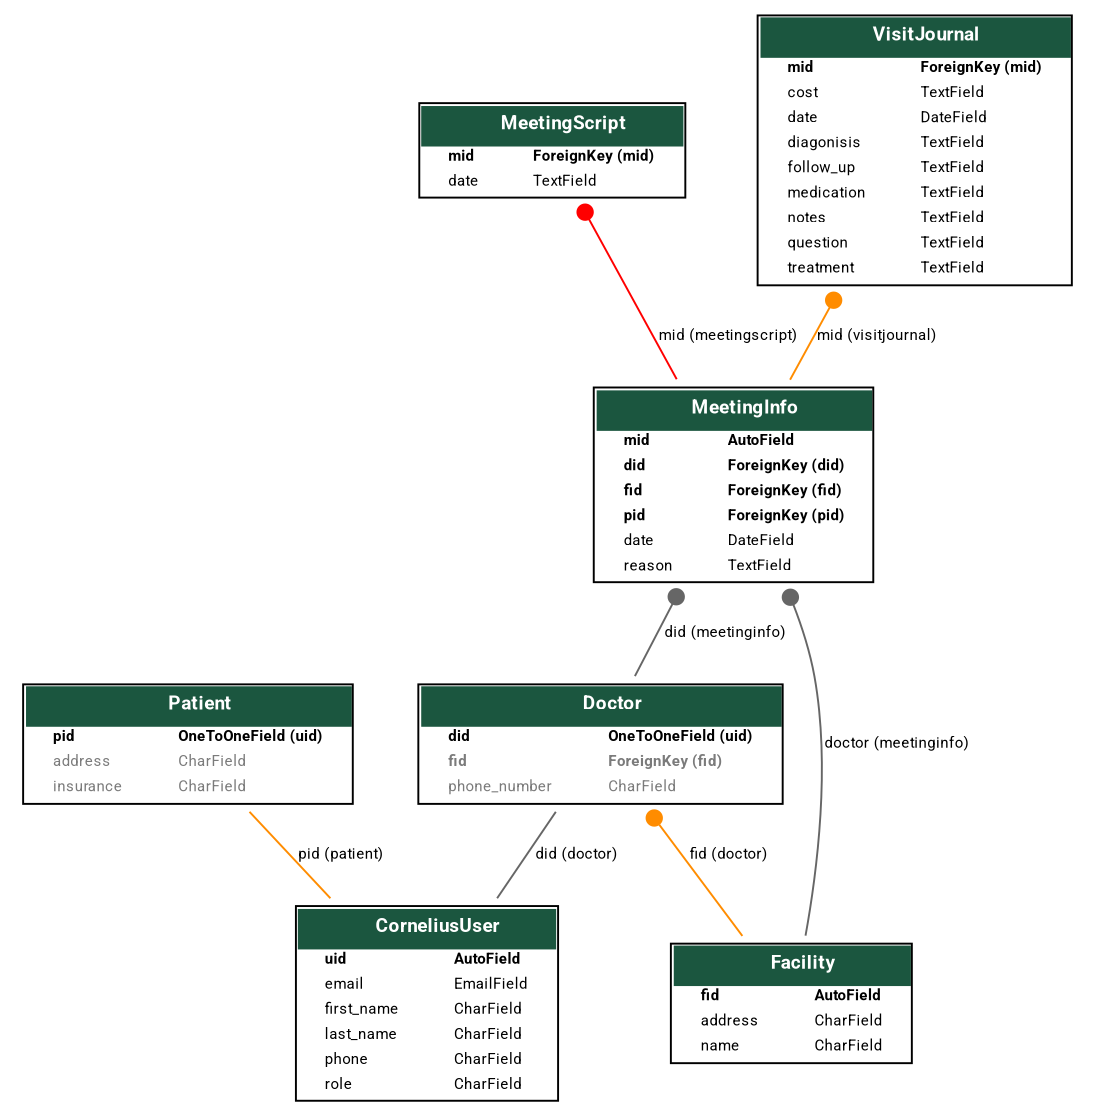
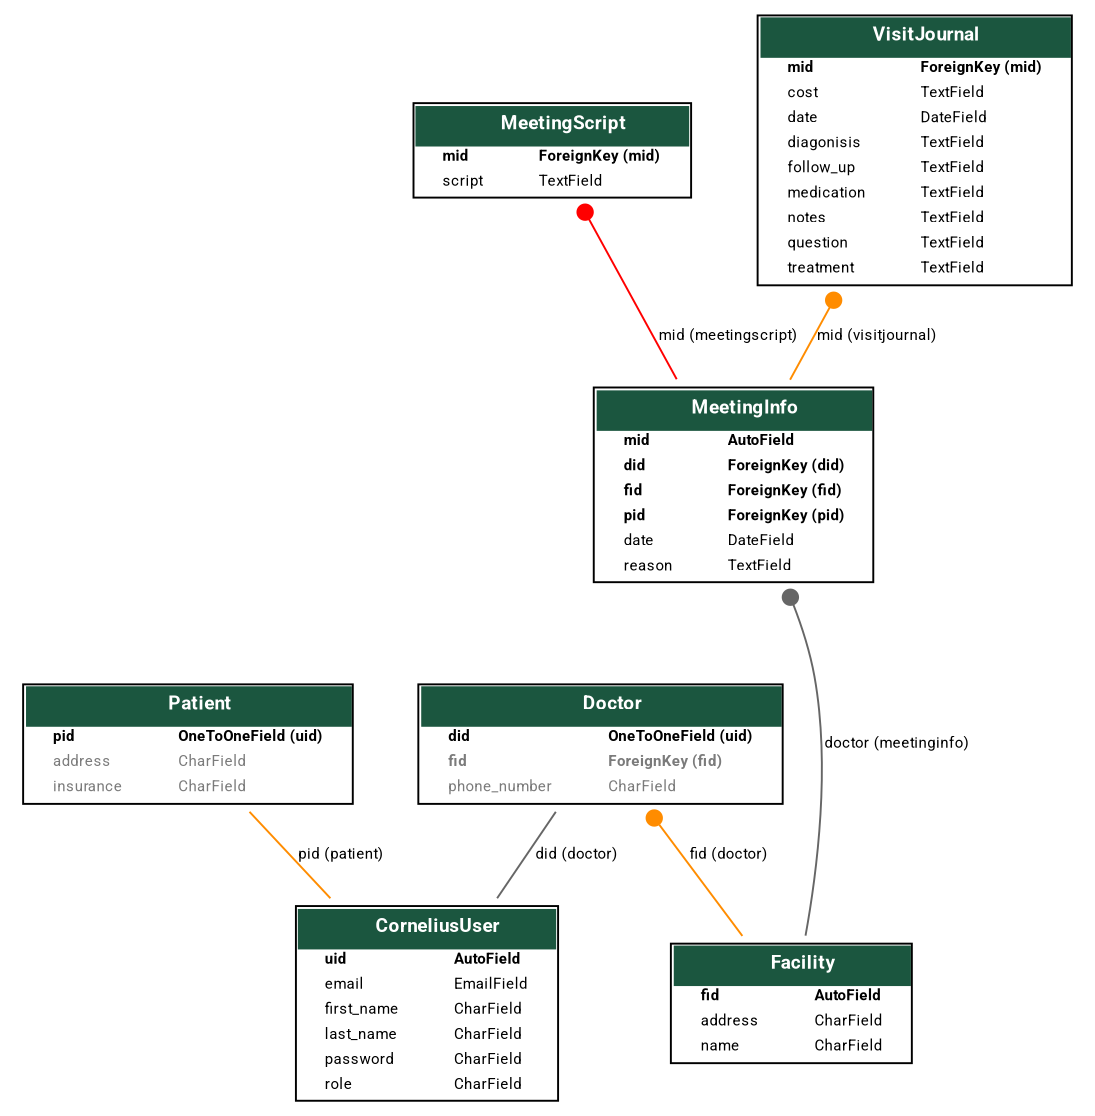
  digraph {
    fontname=Roboto
    fontsize=8
    splines=true
    node [fontname=Roboto fontsize=8 shape=plaintext]
    edge [arrowhead=none arrowtail=dot color=gray40 dir=both fontname=Roboto fontsize=8]
-   n1 [label=<     <TABLE BGCOLOR="white" BORDER="1" CELLBORDER="0" CELLSPACING="0">     <TR><TD COLSPAN="2" CELLPADDING="5" ALIGN="CENTER" BGCOLOR="#1b563f">     <FONT FACE="Roboto" COLOR="white" POINT-SIZE="10"><B>     CorneliusUser     </B></FONT></TD></TR>           <TR><TD ALIGN="LEFT" BORDER="0">     <FONT FACE="Roboto"><B>uid</B></FONT>     </TD><TD ALIGN="LEFT">     <FONT FACE="Roboto"><B>AutoField</B></FONT>     </TD></TR>              <TR><TD ALIGN="LEFT" BORDER="0">     <FONT FACE="Roboto">email</FONT>     </TD><TD ALIGN="LEFT">     <FONT FACE="Roboto">EmailField</FONT>     </TD></TR>              <TR><TD ALIGN="LEFT" BORDER="0">     <FONT FACE="Roboto">first_name</FONT>     </TD><TD ALIGN="LEFT">     <FONT FACE="Roboto">CharField</FONT>     </TD></TR>              <TR><TD ALIGN="LEFT" BORDER="0">     <FONT FACE="Roboto">last_name</FONT>     </TD><TD ALIGN="LEFT">     <FONT FACE="Roboto">CharField</FONT>     </TD></TR>              <TR><TD ALIGN="LEFT" BORDER="0">     <FONT FACE="Roboto">phone</FONT>     </TD><TD ALIGN="LEFT">     <FONT FACE="Roboto">CharField</FONT>     </TD></TR>              <TR><TD ALIGN="LEFT" BORDER="0">     <FONT FACE="Roboto">role</FONT>     </TD><TD ALIGN="LEFT">     <FONT FACE="Roboto">CharField</FONT>     </TD></TR>           </TABLE>     >]
+   n1 [label=<     <TABLE BGCOLOR="white" BORDER="1" CELLBORDER="0" CELLSPACING="0">     <TR><TD COLSPAN="2" CELLPADDING="5" ALIGN="CENTER" BGCOLOR="#1b563f">     <FONT FACE="Roboto" COLOR="white" POINT-SIZE="10"><B>     CorneliusUser     </B></FONT></TD></TR>           <TR><TD ALIGN="LEFT" BORDER="0">     <FONT FACE="Roboto"><B>uid</B></FONT>     </TD><TD ALIGN="LEFT">     <FONT FACE="Roboto"><B>AutoField</B></FONT>     </TD></TR>              <TR><TD ALIGN="LEFT" BORDER="0">     <FONT FACE="Roboto">email</FONT>     </TD><TD ALIGN="LEFT">     <FONT FACE="Roboto">EmailField</FONT>     </TD></TR>              <TR><TD ALIGN="LEFT" BORDER="0">     <FONT FACE="Roboto">first_name</FONT>     </TD><TD ALIGN="LEFT">     <FONT FACE="Roboto">CharField</FONT>     </TD></TR>              <TR><TD ALIGN="LEFT" BORDER="0">     <FONT FACE="Roboto">last_name</FONT>     </TD><TD ALIGN="LEFT">     <FONT FACE="Roboto">CharField</FONT>     </TD></TR>              <TR><TD ALIGN="LEFT" BORDER="0">     <FONT FACE="Roboto">password</FONT>     </TD><TD ALIGN="LEFT">     <FONT FACE="Roboto">CharField</FONT>     </TD></TR>              <TR><TD ALIGN="LEFT" BORDER="0">     <FONT FACE="Roboto">role</FONT>     </TD><TD ALIGN="LEFT">     <FONT FACE="Roboto">CharField</FONT>     </TD></TR>           </TABLE>     >]
    n2 [label=<     <TABLE BGCOLOR="white" BORDER="1" CELLBORDER="0" CELLSPACING="0">     <TR><TD COLSPAN="2" CELLPADDING="5" ALIGN="CENTER" BGCOLOR="#1b563f">     <FONT FACE="Roboto" COLOR="white" POINT-SIZE="10"><B>     Doctor     </B></FONT></TD></TR>           <TR><TD ALIGN="LEFT" BORDER="0">     <FONT FACE="Roboto"><B>did</B></FONT>     </TD><TD ALIGN="LEFT">     <FONT FACE="Roboto"><B>OneToOneField (uid)</B></FONT>     </TD></TR>              <TR><TD ALIGN="LEFT" BORDER="0">     <FONT COLOR="#7B7B7B" FACE="Roboto"><B>fid</B></FONT>     </TD><TD ALIGN="LEFT">     <FONT COLOR="#7B7B7B" FACE="Roboto"><B>ForeignKey (fid)</B></FONT>     </TD></TR>              <TR><TD ALIGN="LEFT" BORDER="0">     <FONT COLOR="#7B7B7B" FACE="Roboto">phone_number</FONT>     </TD><TD ALIGN="LEFT">     <FONT COLOR="#7B7B7B" FACE="Roboto">CharField</FONT>     </TD></TR>           </TABLE>     >]
    n3 [label=<     <TABLE BGCOLOR="white" BORDER="1" CELLBORDER="0" CELLSPACING="0">     <TR><TD COLSPAN="2" CELLPADDING="5" ALIGN="CENTER" BGCOLOR="#1b563f">     <FONT FACE="Roboto" COLOR="white" POINT-SIZE="10"><B>     Facility     </B></FONT></TD></TR>           <TR><TD ALIGN="LEFT" BORDER="0">     <FONT FACE="Roboto"><B>fid</B></FONT>     </TD><TD ALIGN="LEFT">     <FONT FACE="Roboto"><B>AutoField</B></FONT>     </TD></TR>              <TR><TD ALIGN="LEFT" BORDER="0">     <FONT FACE="Roboto">address</FONT>     </TD><TD ALIGN="LEFT">     <FONT FACE="Roboto">CharField</FONT>     </TD></TR>              <TR><TD ALIGN="LEFT" BORDER="0">     <FONT FACE="Roboto">name</FONT>     </TD><TD ALIGN="LEFT">     <FONT FACE="Roboto">CharField</FONT>     </TD></TR>           </TABLE>     >]
    n4 [label=<     <TABLE BGCOLOR="white" BORDER="1" CELLBORDER="0" CELLSPACING="0">     <TR><TD COLSPAN="2" CELLPADDING="5" ALIGN="CENTER" BGCOLOR="#1b563f">     <FONT FACE="Roboto" COLOR="white" POINT-SIZE="10"><B>     Patient     </B></FONT></TD></TR>           <TR><TD ALIGN="LEFT" BORDER="0">     <FONT FACE="Roboto"><B>pid</B></FONT>     </TD><TD ALIGN="LEFT">     <FONT FACE="Roboto"><B>OneToOneField (uid)</B></FONT>     </TD></TR>              <TR><TD ALIGN="LEFT" BORDER="0">     <FONT COLOR="#7B7B7B" FACE="Roboto">address</FONT>     </TD><TD ALIGN="LEFT">     <FONT COLOR="#7B7B7B" FACE="Roboto">CharField</FONT>     </TD></TR>              <TR><TD ALIGN="LEFT" BORDER="0">     <FONT COLOR="#7B7B7B" FACE="Roboto">insurance</FONT>     </TD><TD ALIGN="LEFT">     <FONT COLOR="#7B7B7B" FACE="Roboto">CharField</FONT>     </TD></TR>           </TABLE>     >]
    n5 [label=<     <TABLE BGCOLOR="white" BORDER="1" CELLBORDER="0" CELLSPACING="0">     <TR><TD COLSPAN="2" CELLPADDING="5" ALIGN="CENTER" BGCOLOR="#1b563f">     <FONT FACE="Roboto" COLOR="white" POINT-SIZE="10"><B>     MeetingInfo     </B></FONT></TD></TR>           <TR><TD ALIGN="LEFT" BORDER="0">     <FONT FACE="Roboto"><B>mid</B></FONT>     </TD><TD ALIGN="LEFT">     <FONT FACE="Roboto"><B>AutoField</B></FONT>     </TD></TR>              <TR><TD ALIGN="LEFT" BORDER="0">     <FONT FACE="Roboto"><B>did</B></FONT>     </TD><TD ALIGN="LEFT">     <FONT FACE="Roboto"><B>ForeignKey (did)</B></FONT>     </TD></TR>              <TR><TD ALIGN="LEFT" BORDER="0">     <FONT FACE="Roboto"><B>fid</B></FONT>     </TD><TD ALIGN="LEFT">     <FONT FACE="Roboto"><B>ForeignKey (fid)</B></FONT>     </TD></TR>              <TR><TD ALIGN="LEFT" BORDER="0">     <FONT FACE="Roboto"><B>pid</B></FONT>     </TD><TD ALIGN="LEFT">     <FONT FACE="Roboto"><B>ForeignKey (pid)</B></FONT>     </TD></TR>              <TR><TD ALIGN="LEFT" BORDER="0">     <FONT FACE="Roboto">date</FONT>     </TD><TD ALIGN="LEFT">     <FONT FACE="Roboto">DateField</FONT>     </TD></TR>              <TR><TD ALIGN="LEFT" BORDER="0">     <FONT FACE="Roboto">reason</FONT>     </TD><TD ALIGN="LEFT">     <FONT FACE="Roboto">TextField</FONT>     </TD></TR>           </TABLE>     >]
-   n6 [label=<     <TABLE BGCOLOR="white" BORDER="1" CELLBORDER="0" CELLSPACING="0">     <TR><TD COLSPAN="2" CELLPADDING="5" ALIGN="CENTER" BGCOLOR="#1b563f">     <FONT FACE="Roboto" COLOR="white" POINT-SIZE="10"><B>     MeetingScript     </B></FONT></TD></TR>           <TR><TD ALIGN="LEFT" BORDER="0">     <FONT FACE="Roboto"><B>mid</B></FONT>     </TD><TD ALIGN="LEFT">     <FONT FACE="Roboto"><B>ForeignKey (mid)</B></FONT>     </TD></TR>              <TR><TD ALIGN="LEFT" BORDER="0">     <FONT FACE="Roboto">date</FONT>     </TD><TD ALIGN="LEFT">     <FONT FACE="Roboto">TextField</FONT>     </TD></TR>           </TABLE>     >]
+   n6 [label=<     <TABLE BGCOLOR="white" BORDER="1" CELLBORDER="0" CELLSPACING="0">     <TR><TD COLSPAN="2" CELLPADDING="5" ALIGN="CENTER" BGCOLOR="#1b563f">     <FONT FACE="Roboto" COLOR="white" POINT-SIZE="10"><B>     MeetingScript     </B></FONT></TD></TR>           <TR><TD ALIGN="LEFT" BORDER="0">     <FONT FACE="Roboto"><B>mid</B></FONT>     </TD><TD ALIGN="LEFT">     <FONT FACE="Roboto"><B>ForeignKey (mid)</B></FONT>     </TD></TR>              <TR><TD ALIGN="LEFT" BORDER="0">     <FONT FACE="Roboto">script</FONT>     </TD><TD ALIGN="LEFT">     <FONT FACE="Roboto">TextField</FONT>     </TD></TR>           </TABLE>     >]
    n7 [label=<     <TABLE BGCOLOR="white" BORDER="1" CELLBORDER="0" CELLSPACING="0">     <TR><TD COLSPAN="2" CELLPADDING="5" ALIGN="CENTER" BGCOLOR="#1b563f">     <FONT FACE="Roboto" COLOR="white" POINT-SIZE="10"><B>     VisitJournal     </B></FONT></TD></TR>           <TR><TD ALIGN="LEFT" BORDER="0">     <FONT FACE="Roboto"><B>mid</B></FONT>     </TD><TD ALIGN="LEFT">     <FONT FACE="Roboto"><B>ForeignKey (mid)</B></FONT>     </TD></TR>              <TR><TD ALIGN="LEFT" BORDER="0">     <FONT FACE="Roboto">cost</FONT>     </TD><TD ALIGN="LEFT">     <FONT FACE="Roboto">TextField</FONT>     </TD></TR>              <TR><TD ALIGN="LEFT" BORDER="0">     <FONT FACE="Roboto">date</FONT>     </TD><TD ALIGN="LEFT">     <FONT FACE="Roboto">DateField</FONT>     </TD></TR>              <TR><TD ALIGN="LEFT" BORDER="0">     <FONT FACE="Roboto">diagonisis</FONT>     </TD><TD ALIGN="LEFT">     <FONT FACE="Roboto">TextField</FONT>     </TD></TR>              <TR><TD ALIGN="LEFT" BORDER="0">     <FONT FACE="Roboto">follow_up</FONT>     </TD><TD ALIGN="LEFT">     <FONT FACE="Roboto">TextField</FONT>     </TD></TR>              <TR><TD ALIGN="LEFT" BORDER="0">     <FONT FACE="Roboto">medication</FONT>     </TD><TD ALIGN="LEFT">     <FONT FACE="Roboto">TextField</FONT>     </TD></TR>              <TR><TD ALIGN="LEFT" BORDER="0">     <FONT FACE="Roboto">notes</FONT>     </TD><TD ALIGN="LEFT">     <FONT FACE="Roboto">TextField</FONT>     </TD></TR>              <TR><TD ALIGN="LEFT" BORDER="0">     <FONT FACE="Roboto">question</FONT>     </TD><TD ALIGN="LEFT">     <FONT FACE="Roboto">TextField</FONT>     </TD></TR>              <TR><TD ALIGN="LEFT" BORDER="0">     <FONT FACE="Roboto">treatment</FONT>     </TD><TD ALIGN="LEFT">     <FONT FACE="Roboto">TextField</FONT>     </TD></TR>           </TABLE>     >]
    n2 -> n1 [arrowtail=none label=" did (doctor)"]
    n2 -> n3 [color=darkorange label=" fid (doctor)"]
    n4 -> n1 [arrowtail=none color=darkorange label=" pid (patient)"]
-   n5 -> n2 [label=" did (meetinginfo)"]
    n5 -> n3 [label=" doctor (meetinginfo)"]
    n6 -> n5 [color=red label=" mid (meetingscript)"]
    n7 -> n5 [color=darkorange label=" mid (visitjournal)"]
  }
